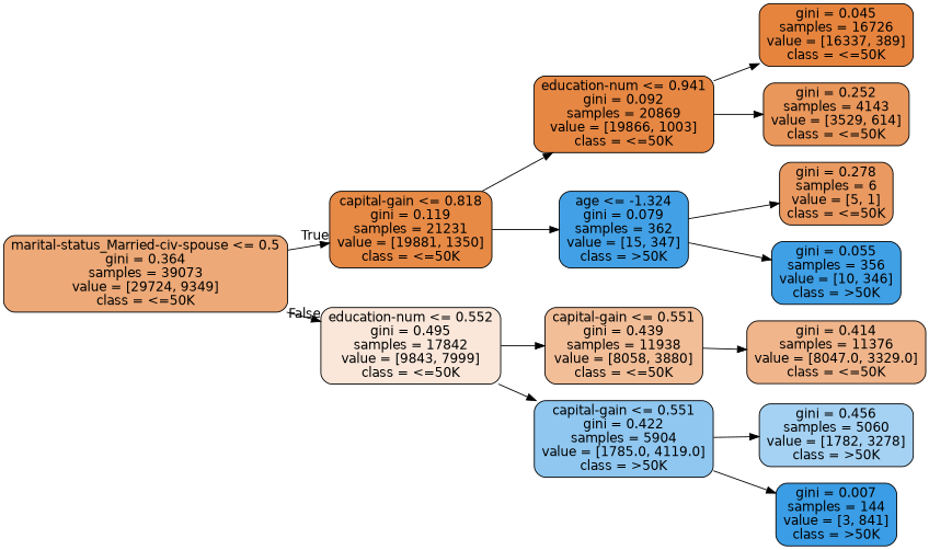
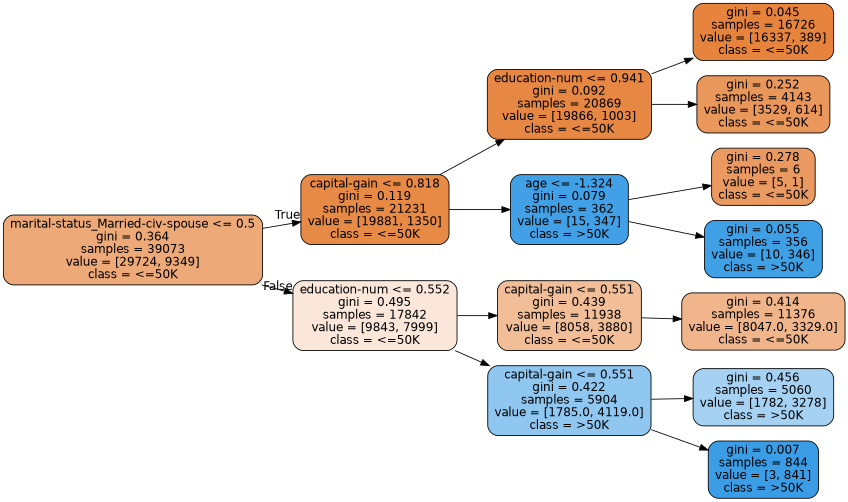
  digraph {
    rankdir=LR
    node [color=black fontname=helvetica shape=box style="filled, rounded"]
    edge [fontname=helvetica]
    n1 [fillcolor="#eda977" label="marital-status_Married-civ-spouse <= 0.5\ngini = 0.364\nsamples = 39073\nvalue = [29724, 9349]\nclass = <=50K"]
    n2 [fillcolor="#e78a46" label="capital-gain <= 0.818\ngini = 0.119\nsamples = 21231\nvalue = [19881, 1350]\nclass = <=50K"]
    n3 [fillcolor="#fae7da" label="education-num <= 0.552\ngini = 0.495\nsamples = 17842\nvalue = [9843, 7999]\nclass = <=50K"]
    n4 [fillcolor="#e68743" label="education-num <= 0.941\ngini = 0.092\nsamples = 20869\nvalue = [19866, 1003]\nclass = <=50K"]
    n5 [fillcolor="#42a1e6" label="age <= -1.324\ngini = 0.079\nsamples = 362\nvalue = [15, 347]\nclass = >50K"]
    n6 [fillcolor="#f2be98" label="capital-gain <= 0.551\ngini = 0.439\nsamples = 11938\nvalue = [8058, 3880]\nclass = <=50K"]
    n7 [fillcolor="#8fc7f0" label="capital-gain <= 0.551\ngini = 0.422\nsamples = 5904\nvalue = [1785.0, 4119.0]\nclass = >50K"]
    n8 [fillcolor="#e6843e" label="gini = 0.045\nsamples = 16726\nvalue = [16337, 389]\nclass = <=50K"]
    n9 [fillcolor="#ea975b" label="gini = 0.252\nsamples = 4143\nvalue = [3529, 614]\nclass = <=50K"]
    n10 [fillcolor="#ea9a61" label="gini = 0.278\nsamples = 6\nvalue = [5, 1]\nclass = <=50K"]
    n11 [fillcolor="#3fa0e6" label="gini = 0.055\nsamples = 356\nvalue = [10, 346]\nclass = >50K"]
    n12 [fillcolor="#f0b58b" label="gini = 0.414\nsamples = 11376\nvalue = [8047.0, 3329.0]\nclass = <=50K"]
    n13 [fillcolor="#a5d2f3" label="gini = 0.456\nsamples = 5060\nvalue = [1782, 3278]\nclass = >50K"]
-   n14 [fillcolor="#3a9de5" label="gini = 0.007\nsamples = 144\nvalue = [3, 841]\nclass = >50K"]
+   n14 [fillcolor="#3a9de5" label="gini = 0.007\nsamples = 844\nvalue = [3, 841]\nclass = >50K"]
    n1 -> n2 [headlabel=True labelangle=45 labeldistance=2.5]
    n1 -> n3 [headlabel=False labelangle=-45 labeldistance=2.5]
    n2 -> n4
    n2 -> n5
    n3 -> n6
    n3 -> n7
    n4 -> n8
    n4 -> n9
    n5 -> n10
    n5 -> n11
    n6 -> n12
    n7 -> n13
    n7 -> n14
  }
